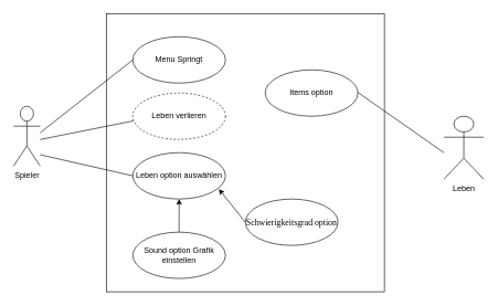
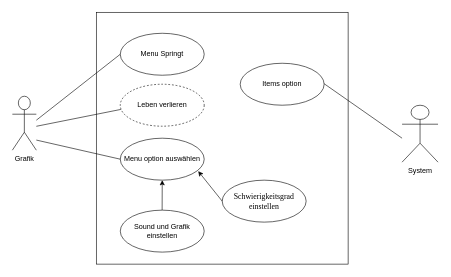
  <mxCell id="0" />
  <mxCell id="1" parent="0" />
- <mxCell id="2" value="Spieler" style="shape=umlActor;verticalLabelPosition=bottom;labelBackgroundColor=#ffffff;verticalAlign=top;html=1;outlineConnect=0;" vertex="1" parent="1"><mxGeometry x="20" y="160" width="40" height="90" as="geometry" /></mxCell>
+ <mxCell id="2" value="Grafik" style="shape=umlActor;verticalLabelPosition=bottom;labelBackgroundColor=#ffffff;verticalAlign=top;html=1;outlineConnect=0;" vertex="1" parent="1"><mxGeometry x="20" y="160" width="40" height="90" as="geometry" /></mxCell>
  <mxCell id="3" value="" style="whiteSpace=wrap;html=1;aspect=fixed;" vertex="1" parent="1"><mxGeometry x="160" y="20" width="420" height="420" as="geometry" /></mxCell>
  <mxCell id="4" value="" style="endArrow=classic;html=1;" edge="1" parent="1" target="8"><mxGeometry width="50" height="50" relative="1" as="geometry"><mxPoint x="269.816" y="349.806" as="sourcePoint" /><mxPoint x="315" y="274.5" as="targetPoint" /></mxGeometry></mxCell>
- <mxCell id="5" value="Leben" style="shape=umlActor;verticalLabelPosition=bottom;labelBackgroundColor=#ffffff;verticalAlign=top;html=1;" vertex="1" parent="1"><mxGeometry x="670" y="175" width="60" height="95" as="geometry" /></mxCell>
+ <mxCell id="5" value="System" style="shape=umlActor;verticalLabelPosition=bottom;labelBackgroundColor=#ffffff;verticalAlign=top;html=1;" vertex="1" parent="1"><mxGeometry x="670" y="175" width="60" height="95" as="geometry" /></mxCell>
  <mxCell id="6" value="Leben verlieren" style="ellipse;whiteSpace=wrap;html=1;dashed=1;" vertex="1" parent="1"><mxGeometry x="200" y="140" width="140" height="70" as="geometry" /></mxCell>
  <mxCell id="7" value="Menu Springt" style="ellipse;whiteSpace=wrap;html=1;" vertex="1" parent="1"><mxGeometry x="200" y="55" width="140" height="70" as="geometry" /></mxCell>
- <mxCell id="8" value="Leben option auswählen" style="ellipse;whiteSpace=wrap;html=1;" vertex="1" parent="1"><mxGeometry x="200" y="230" width="140" height="70" as="geometry" /></mxCell>
- <mxCell id="9" value="Sound option Grafik einstellen" style="ellipse;whiteSpace=wrap;html=1;" vertex="1" parent="1"><mxGeometry x="200" y="350" width="140" height="70" as="geometry" /></mxCell>
+ <mxCell id="8" value="Menu option auswählen" style="ellipse;whiteSpace=wrap;html=1;" vertex="1" parent="1"><mxGeometry x="200" y="230" width="140" height="70" as="geometry" /></mxCell>
+ <mxCell id="9" value="Sound und Grafik einstellen" style="ellipse;whiteSpace=wrap;html=1;" vertex="1" parent="1"><mxGeometry x="200" y="350" width="140" height="70" as="geometry" /></mxCell>
  <mxCell id="10" value="Items option" style="ellipse;whiteSpace=wrap;html=1;" vertex="1" parent="1"><mxGeometry x="400" y="105" width="140" height="70" as="geometry" /></mxCell>
  <mxCell id="11" value="" style="endArrow=none;html=1;" edge="1" parent="1"><mxGeometry width="50" height="50" relative="1" as="geometry"><mxPoint x="60" y="200" as="sourcePoint" /><mxPoint x="200" y="90" as="targetPoint" /></mxGeometry></mxCell>
  <mxCell id="12" value="" style="endArrow=none;html=1;entryX=0.007;entryY=0.6;entryDx=0;entryDy=0;entryPerimeter=0;" edge="1" parent="1" target="6"><mxGeometry width="50" height="50" relative="1" as="geometry"><mxPoint x="60" y="210.125" as="sourcePoint" /><mxPoint x="200" y="109.5" as="targetPoint" /></mxGeometry></mxCell>
  <mxCell id="13" value="" style="endArrow=none;html=1;entryX=0;entryY=0.5;entryDx=0;entryDy=0;" edge="1" parent="1" target="8"><mxGeometry width="50" height="50" relative="1" as="geometry"><mxPoint x="60" y="233.125" as="sourcePoint" /><mxPoint x="200.98" y="205" as="targetPoint" /></mxGeometry></mxCell>
  <mxCell id="14" value="" style="endArrow=none;html=1;" edge="1" parent="1"><mxGeometry width="50" height="50" relative="1" as="geometry"><mxPoint x="540" y="139.125" as="sourcePoint" /><mxPoint x="670" y="230" as="targetPoint" /></mxGeometry></mxCell>
- <mxCell id="15" value="&lt;span style=&quot;font-family: &amp;#34;cambria&amp;#34; , serif ; color: rgb(0 , 0 , 0) ; background-color: transparent ; font-weight: 400 ; font-style: normal ; font-variant: normal ; text-decoration: none ; vertical-align: baseline ; white-space: pre-wrap ; font-size: 13px&quot; id=&quot;docs-internal-guid-8ce74e51-7fff-bd14-709d-9ac4e3bbef08&quot;&gt;Schwierigkeitsgrad option&lt;/span&gt;" style="ellipse;whiteSpace=wrap;html=1;" vertex="1" parent="1"><mxGeometry x="370" y="300" width="140" height="70" as="geometry" /></mxCell>
+ <mxCell id="15" value="&lt;span style=&quot;font-family: &amp;#34;cambria&amp;#34; , serif ; color: rgb(0 , 0 , 0) ; background-color: transparent ; font-weight: 400 ; font-style: normal ; font-variant: normal ; text-decoration: none ; vertical-align: baseline ; white-space: pre-wrap ; font-size: 13px&quot; id=&quot;docs-internal-guid-8ce74e51-7fff-bd14-709d-9ac4e3bbef08&quot;&gt;Schwierigkeitsgrad einstellen&lt;/span&gt;" style="ellipse;whiteSpace=wrap;html=1;" vertex="1" parent="1"><mxGeometry x="370" y="300" width="140" height="70" as="geometry" /></mxCell>
  <mxCell id="16" value="" style="endArrow=classic;html=1;exitX=0;exitY=0.5;exitDx=0;exitDy=0;" edge="1" parent="1" source="15"><mxGeometry width="50" height="50" relative="1" as="geometry"><mxPoint x="329.816" y="334.806" as="sourcePoint" /><mxPoint x="330" y="285" as="targetPoint" /></mxGeometry></mxCell>
